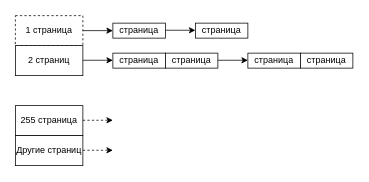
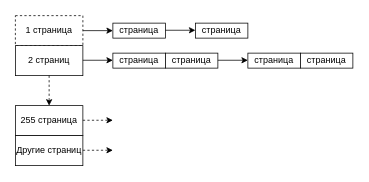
  <mxCell id="0" />
  <mxCell id="1" parent="0" />
  <mxCell id="2" value="1 страница" style="rounded=0;whiteSpace=wrap;html=1;dashed=1;" vertex="1" parent="1"><mxGeometry x="20" y="20" width="90" height="40" as="geometry" /></mxCell>
  <mxCell id="3" value="2 страниц" style="rounded=0;whiteSpace=wrap;html=1;" vertex="1" parent="1"><mxGeometry x="20" y="60" width="90" height="40" as="geometry" /></mxCell>
  <mxCell id="4" value="255 страница" style="rounded=0;whiteSpace=wrap;html=1;" vertex="1" parent="1"><mxGeometry x="20" y="140" width="90" height="40" as="geometry" /></mxCell>
  <mxCell id="5" value="Другие страниц" style="rounded=0;whiteSpace=wrap;html=1;" vertex="1" parent="1"><mxGeometry x="20" y="180" width="90" height="40" as="geometry" /></mxCell>
  <mxCell id="6" value="страница" style="rounded=0;whiteSpace=wrap;html=1;" vertex="1" parent="1"><mxGeometry x="150" y="30" width="70" height="20" as="geometry" /></mxCell>
  <mxCell id="7" value="страница" style="rounded=0;whiteSpace=wrap;html=1;" vertex="1" parent="1"><mxGeometry x="260" y="30" width="70" height="20" as="geometry" /></mxCell>
  <mxCell id="8" value="страница" style="rounded=0;whiteSpace=wrap;html=1;" vertex="1" parent="1"><mxGeometry x="150" y="70" width="70" height="20" as="geometry" /></mxCell>
  <mxCell id="9" value="страница" style="rounded=0;whiteSpace=wrap;html=1;" vertex="1" parent="1"><mxGeometry x="220" y="70" width="70" height="20" as="geometry" /></mxCell>
  <mxCell id="10" value="страница" style="rounded=0;whiteSpace=wrap;html=1;" vertex="1" parent="1"><mxGeometry x="330" y="70" width="70" height="20" as="geometry" /></mxCell>
  <mxCell id="11" value="страница" style="rounded=0;whiteSpace=wrap;html=1;" vertex="1" parent="1"><mxGeometry x="400" y="70" width="70" height="20" as="geometry" /></mxCell>
  <mxCell id="12" value="" style="endArrow=classic;html=1;exitX=1;exitY=0.5;exitDx=0;exitDy=0;entryX=0;entryY=0.5;entryDx=0;entryDy=0;" edge="1" parent="1" source="2" target="6"><mxGeometry width="50" height="50" relative="1" as="geometry"><mxPoint x="160" y="160" as="sourcePoint" /><mxPoint x="210" y="110" as="targetPoint" /></mxGeometry></mxCell>
  <mxCell id="13" value="" style="endArrow=classic;html=1;exitX=1;exitY=0.5;exitDx=0;exitDy=0;entryX=0;entryY=0.5;entryDx=0;entryDy=0;" edge="1" parent="1"><mxGeometry width="50" height="50" relative="1" as="geometry"><mxPoint x="110" y="79.5" as="sourcePoint" /><mxPoint x="150" y="79.5" as="targetPoint" /></mxGeometry></mxCell>
  <mxCell id="14" value="" style="endArrow=classic;html=1;exitX=1;exitY=0.5;exitDx=0;exitDy=0;entryX=0;entryY=0.5;entryDx=0;entryDy=0;" edge="1" parent="1"><mxGeometry width="50" height="50" relative="1" as="geometry"><mxPoint x="220" y="39.5" as="sourcePoint" /><mxPoint x="260" y="39.5" as="targetPoint" /></mxGeometry></mxCell>
  <mxCell id="15" value="" style="endArrow=classic;html=1;exitX=1;exitY=0.5;exitDx=0;exitDy=0;entryX=0;entryY=0.5;entryDx=0;entryDy=0;" edge="1" parent="1"><mxGeometry width="50" height="50" relative="1" as="geometry"><mxPoint x="290" y="79.5" as="sourcePoint" /><mxPoint x="330" y="79.5" as="targetPoint" /></mxGeometry></mxCell>
  <mxCell id="16" value="" style="endArrow=classic;html=1;exitX=1;exitY=0.5;exitDx=0;exitDy=0;entryX=0;entryY=0.5;entryDx=0;entryDy=0;dashed=1;" edge="1" parent="1"><mxGeometry width="50" height="50" relative="1" as="geometry"><mxPoint x="110" y="159.5" as="sourcePoint" /><mxPoint x="150" y="159.5" as="targetPoint" /></mxGeometry></mxCell>
  <mxCell id="17" value="" style="endArrow=classic;html=1;exitX=1;exitY=0.5;exitDx=0;exitDy=0;entryX=0;entryY=0.5;entryDx=0;entryDy=0;dashed=1;" edge="1" parent="1"><mxGeometry width="50" height="50" relative="1" as="geometry"><mxPoint x="110" y="199.5" as="sourcePoint" /><mxPoint x="150" y="199.5" as="targetPoint" /></mxGeometry></mxCell>
+ <mxCell id="18" value="" style="endArrow=classic;html=1;exitX=0.5;exitY=1;exitDx=0;exitDy=0;entryX=0.5;entryY=0;entryDx=0;entryDy=0;dashed=1;" edge="1" parent="1" source="3" target="4"><mxGeometry width="50" height="50" relative="1" as="geometry"><mxPoint x="90" y="120" as="sourcePoint" /><mxPoint x="130" y="120" as="targetPoint" /></mxGeometry></mxCell>
